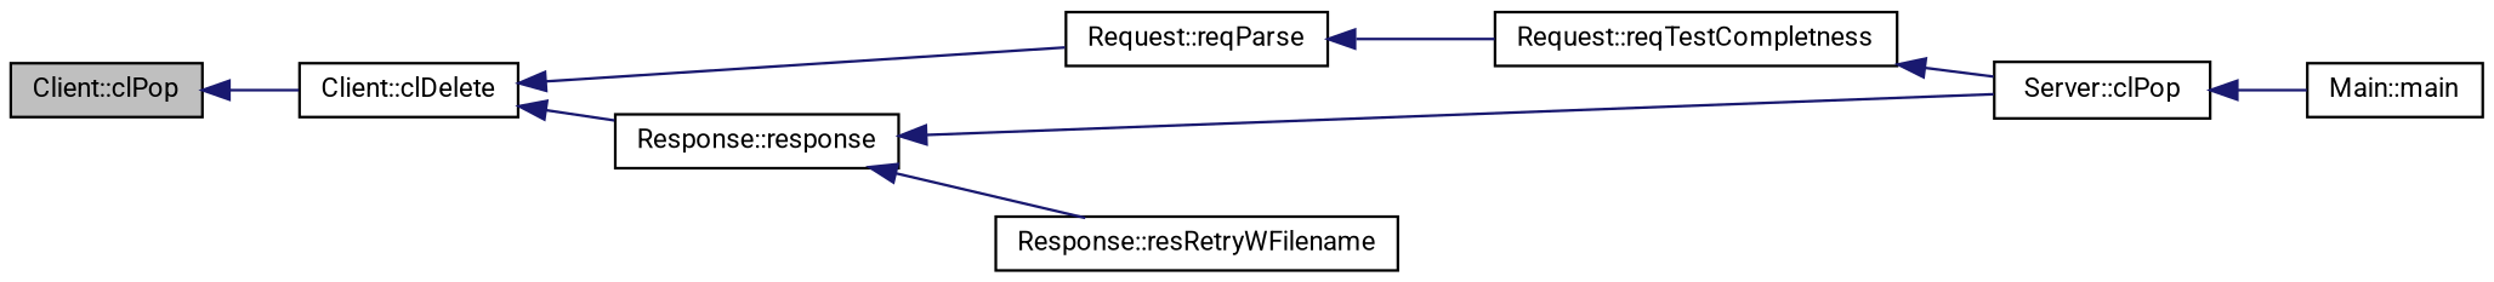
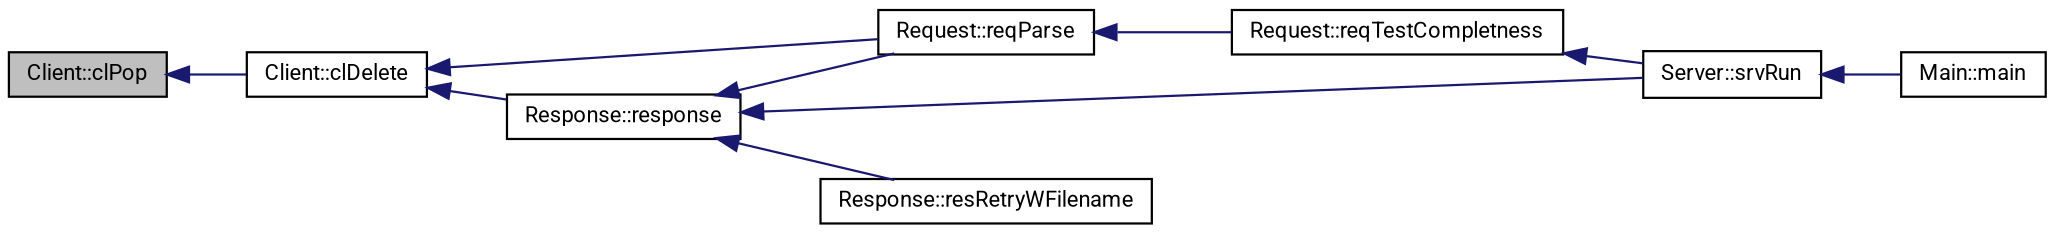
  digraph {
    fontname=Roboto
    rankdir=LR
    node [color=black fontname=Roboto fontsize=10 shape=record]
    edge [color=midnightblue dir=back fontname=Roboto fontsize=10 labelfontname=FreeSans labelfontsize=10 style=solid]
    n1 [fillcolor=grey75 fontcolor=black height=0.2 label="Client::clPop" style=filled width=0.4]
    n2 [height=0.2 label="Client::clDelete" width=0.4]
    n3 [height=0.2 label="Response::response" width=0.4]
    n4 [height=0.2 label="Request::reqParse" width=0.4]
-   n5 [height=0.2 label="Server::clPop" width=0.4]
+   n5 [height=0.2 label="Server::srvRun" width=0.4]
    n6 [height=0.2 label="Response::resRetryWFilename" width=0.4]
    n7 [height=0.2 label="Main::main" width=0.4]
    n8 [height=0.2 label="Request::reqTestCompletness" width=0.4]
    n1 -> n2
    n2 -> n3
    n2 -> n4
+   n3 -> n4
    n3 -> n5
    n3 -> n6
    n4 -> n8
    n5 -> n7
    n8 -> n5
  }
